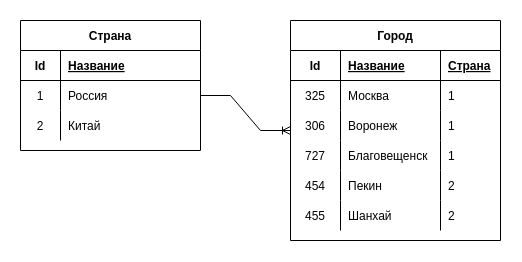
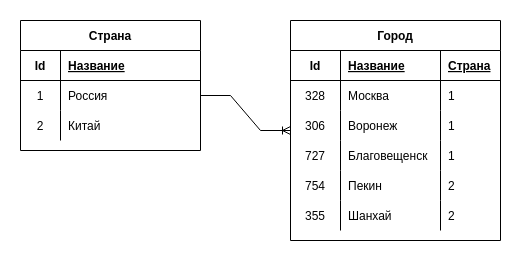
  <mxCell id="0" />
  <mxCell id="1" parent="0" />
  <mxCell id="2" value="Страна" style="shape=table;startSize=30;container=1;collapsible=1;childLayout=tableLayout;fixedRows=1;rowLines=0;fontStyle=1;align=center;resizeLast=1;" vertex="1" parent="1"><mxGeometry x="20" y="20" width="180" height="130" as="geometry" /></mxCell>
  <mxCell id="3" value="" style="shape=tableRow;horizontal=0;startSize=0;swimlaneHead=0;swimlaneBody=0;fillColor=none;collapsible=0;dropTarget=0;points=[[0,0.5],[1,0.5]];portConstraint=eastwest;top=0;left=0;right=0;bottom=1;" vertex="1" parent="2"><mxGeometry y="30" width="180" height="30" as="geometry" /></mxCell>
  <mxCell id="4" value="Id" style="shape=partialRectangle;connectable=0;fillColor=none;top=0;left=0;bottom=0;right=0;fontStyle=1;overflow=hidden;" vertex="1" parent="3"><mxGeometry width="40" height="30" as="geometry"><mxRectangle width="40" height="30" as="alternateBounds" /></mxGeometry></mxCell>
  <mxCell id="5" value="Название" style="shape=partialRectangle;connectable=0;fillColor=none;top=0;left=0;bottom=0;right=0;align=left;spacingLeft=6;fontStyle=5;overflow=hidden;" vertex="1" parent="3"><mxGeometry x="40" width="140" height="30" as="geometry"><mxRectangle width="140" height="30" as="alternateBounds" /></mxGeometry></mxCell>
  <mxCell id="6" value="" style="shape=tableRow;horizontal=0;startSize=0;swimlaneHead=0;swimlaneBody=0;fillColor=none;collapsible=0;dropTarget=0;points=[[0,0.5],[1,0.5]];portConstraint=eastwest;top=0;left=0;right=0;bottom=0;" vertex="1" parent="2"><mxGeometry y="60" width="180" height="30" as="geometry" /></mxCell>
  <mxCell id="7" value="1" style="shape=partialRectangle;connectable=0;fillColor=none;top=0;left=0;bottom=0;right=0;editable=1;overflow=hidden;" vertex="1" parent="6"><mxGeometry width="40" height="30" as="geometry"><mxRectangle width="40" height="30" as="alternateBounds" /></mxGeometry></mxCell>
  <mxCell id="8" value="Россия" style="shape=partialRectangle;connectable=0;fillColor=none;top=0;left=0;bottom=0;right=0;align=left;spacingLeft=6;overflow=hidden;" vertex="1" parent="6"><mxGeometry x="40" width="140" height="30" as="geometry"><mxRectangle width="140" height="30" as="alternateBounds" /></mxGeometry></mxCell>
  <mxCell id="9" value="" style="shape=tableRow;horizontal=0;startSize=0;swimlaneHead=0;swimlaneBody=0;fillColor=none;collapsible=0;dropTarget=0;points=[[0,0.5],[1,0.5]];portConstraint=eastwest;top=0;left=0;right=0;bottom=0;" vertex="1" parent="2"><mxGeometry y="90" width="180" height="30" as="geometry" /></mxCell>
  <mxCell id="10" value="2" style="shape=partialRectangle;connectable=0;fillColor=none;top=0;left=0;bottom=0;right=0;editable=1;overflow=hidden;" vertex="1" parent="9"><mxGeometry width="40" height="30" as="geometry"><mxRectangle width="40" height="30" as="alternateBounds" /></mxGeometry></mxCell>
  <mxCell id="11" value="Китай" style="shape=partialRectangle;connectable=0;fillColor=none;top=0;left=0;bottom=0;right=0;align=left;spacingLeft=6;overflow=hidden;" vertex="1" parent="9"><mxGeometry x="40" width="140" height="30" as="geometry"><mxRectangle width="140" height="30" as="alternateBounds" /></mxGeometry></mxCell>
  <mxCell id="12" value="Город" style="shape=table;startSize=30;container=1;collapsible=1;childLayout=tableLayout;fixedRows=1;rowLines=0;fontStyle=1;align=center;resizeLast=1;" vertex="1" parent="1"><mxGeometry x="290" y="20" width="210" height="220" as="geometry" /></mxCell>
  <mxCell id="13" value="" style="shape=tableRow;horizontal=0;startSize=0;swimlaneHead=0;swimlaneBody=0;fillColor=none;collapsible=0;dropTarget=0;points=[[0,0.5],[1,0.5]];portConstraint=eastwest;top=0;left=0;right=0;bottom=1;" vertex="1" parent="12"><mxGeometry y="30" width="210" height="30" as="geometry" /></mxCell>
  <mxCell id="14" value="Id" style="shape=partialRectangle;connectable=0;fillColor=none;top=0;left=0;bottom=0;right=0;fontStyle=1;overflow=hidden;" vertex="1" parent="13"><mxGeometry width="50" height="30" as="geometry"><mxRectangle width="50" height="30" as="alternateBounds" /></mxGeometry></mxCell>
  <mxCell id="15" value="Название" style="shape=partialRectangle;connectable=0;fillColor=none;top=0;left=0;bottom=0;right=0;align=left;spacingLeft=6;fontStyle=5;overflow=hidden;" vertex="1" parent="13"><mxGeometry x="50" width="100" height="30" as="geometry"><mxRectangle width="100" height="30" as="alternateBounds" /></mxGeometry></mxCell>
  <mxCell id="16" value="Страна" style="shape=partialRectangle;connectable=0;fillColor=none;top=0;left=0;bottom=0;right=0;align=left;spacingLeft=6;fontStyle=5;overflow=hidden;" vertex="1" parent="13"><mxGeometry x="150" width="60" height="30" as="geometry"><mxRectangle width="60" height="30" as="alternateBounds" /></mxGeometry></mxCell>
  <mxCell id="17" value="" style="shape=tableRow;horizontal=0;startSize=0;swimlaneHead=0;swimlaneBody=0;fillColor=none;collapsible=0;dropTarget=0;points=[[0,0.5],[1,0.5]];portConstraint=eastwest;top=0;left=0;right=0;bottom=0;" vertex="1" parent="12"><mxGeometry y="60" width="210" height="30" as="geometry" /></mxCell>
- <mxCell id="18" value="325" style="shape=partialRectangle;connectable=0;fillColor=none;top=0;left=0;bottom=0;right=0;editable=1;overflow=hidden;" vertex="1" parent="17"><mxGeometry width="50" height="30" as="geometry"><mxRectangle width="50" height="30" as="alternateBounds" /></mxGeometry></mxCell>
+ <mxCell id="18" value="328" style="shape=partialRectangle;connectable=0;fillColor=none;top=0;left=0;bottom=0;right=0;editable=1;overflow=hidden;" vertex="1" parent="17"><mxGeometry width="50" height="30" as="geometry"><mxRectangle width="50" height="30" as="alternateBounds" /></mxGeometry></mxCell>
  <mxCell id="19" value="Москва" style="shape=partialRectangle;connectable=0;fillColor=none;top=0;left=0;bottom=0;right=0;align=left;spacingLeft=6;overflow=hidden;" vertex="1" parent="17"><mxGeometry x="50" width="100" height="30" as="geometry"><mxRectangle width="100" height="30" as="alternateBounds" /></mxGeometry></mxCell>
  <mxCell id="20" value="1" style="shape=partialRectangle;connectable=0;fillColor=none;top=0;left=0;bottom=0;right=0;align=left;spacingLeft=6;overflow=hidden;" vertex="1" parent="17"><mxGeometry x="150" width="60" height="30" as="geometry"><mxRectangle width="60" height="30" as="alternateBounds" /></mxGeometry></mxCell>
  <mxCell id="21" style="shape=tableRow;horizontal=0;startSize=0;swimlaneHead=0;swimlaneBody=0;fillColor=none;collapsible=0;dropTarget=0;points=[[0,0.5],[1,0.5]];portConstraint=eastwest;top=0;left=0;right=0;bottom=0;" vertex="1" parent="12"><mxGeometry y="90" width="210" height="30" as="geometry" /></mxCell>
  <mxCell id="22" value="306" style="shape=partialRectangle;connectable=0;fillColor=none;top=0;left=0;bottom=0;right=0;editable=1;overflow=hidden;" vertex="1" parent="21"><mxGeometry width="50" height="30" as="geometry"><mxRectangle width="50" height="30" as="alternateBounds" /></mxGeometry></mxCell>
  <mxCell id="23" value="Воронеж" style="shape=partialRectangle;connectable=0;fillColor=none;top=0;left=0;bottom=0;right=0;align=left;spacingLeft=6;overflow=hidden;" vertex="1" parent="21"><mxGeometry x="50" width="100" height="30" as="geometry"><mxRectangle width="100" height="30" as="alternateBounds" /></mxGeometry></mxCell>
  <mxCell id="24" value="1" style="shape=partialRectangle;connectable=0;fillColor=none;top=0;left=0;bottom=0;right=0;align=left;spacingLeft=6;overflow=hidden;" vertex="1" parent="21"><mxGeometry x="150" width="60" height="30" as="geometry"><mxRectangle width="60" height="30" as="alternateBounds" /></mxGeometry></mxCell>
  <mxCell id="25" value="" style="shape=tableRow;horizontal=0;startSize=0;swimlaneHead=0;swimlaneBody=0;fillColor=none;collapsible=0;dropTarget=0;points=[[0,0.5],[1,0.5]];portConstraint=eastwest;top=0;left=0;right=0;bottom=0;" vertex="1" parent="12"><mxGeometry y="120" width="210" height="30" as="geometry" /></mxCell>
  <mxCell id="26" value="727" style="shape=partialRectangle;connectable=0;fillColor=none;top=0;left=0;bottom=0;right=0;editable=1;overflow=hidden;" vertex="1" parent="25"><mxGeometry width="50" height="30" as="geometry"><mxRectangle width="50" height="30" as="alternateBounds" /></mxGeometry></mxCell>
  <mxCell id="27" value="Благовещенск" style="shape=partialRectangle;connectable=0;fillColor=none;top=0;left=0;bottom=0;right=0;align=left;spacingLeft=6;overflow=hidden;" vertex="1" parent="25"><mxGeometry x="50" width="100" height="30" as="geometry"><mxRectangle width="100" height="30" as="alternateBounds" /></mxGeometry></mxCell>
  <mxCell id="28" value="1" style="shape=partialRectangle;connectable=0;fillColor=none;top=0;left=0;bottom=0;right=0;align=left;spacingLeft=6;overflow=hidden;" vertex="1" parent="25"><mxGeometry x="150" width="60" height="30" as="geometry"><mxRectangle width="60" height="30" as="alternateBounds" /></mxGeometry></mxCell>
  <mxCell id="29" value="" style="shape=tableRow;horizontal=0;startSize=0;swimlaneHead=0;swimlaneBody=0;fillColor=none;collapsible=0;dropTarget=0;points=[[0,0.5],[1,0.5]];portConstraint=eastwest;top=0;left=0;right=0;bottom=0;" vertex="1" parent="12"><mxGeometry y="150" width="210" height="30" as="geometry" /></mxCell>
- <mxCell id="30" value="454" style="shape=partialRectangle;connectable=0;fillColor=none;top=0;left=0;bottom=0;right=0;editable=1;overflow=hidden;" vertex="1" parent="29"><mxGeometry width="50" height="30" as="geometry"><mxRectangle width="50" height="30" as="alternateBounds" /></mxGeometry></mxCell>
+ <mxCell id="30" value="754" style="shape=partialRectangle;connectable=0;fillColor=none;top=0;left=0;bottom=0;right=0;editable=1;overflow=hidden;" vertex="1" parent="29"><mxGeometry width="50" height="30" as="geometry"><mxRectangle width="50" height="30" as="alternateBounds" /></mxGeometry></mxCell>
  <mxCell id="31" value="Пекин" style="shape=partialRectangle;connectable=0;fillColor=none;top=0;left=0;bottom=0;right=0;align=left;spacingLeft=6;overflow=hidden;" vertex="1" parent="29"><mxGeometry x="50" width="100" height="30" as="geometry"><mxRectangle width="100" height="30" as="alternateBounds" /></mxGeometry></mxCell>
  <mxCell id="32" value="2" style="shape=partialRectangle;connectable=0;fillColor=none;top=0;left=0;bottom=0;right=0;align=left;spacingLeft=6;overflow=hidden;" vertex="1" parent="29"><mxGeometry x="150" width="60" height="30" as="geometry"><mxRectangle width="60" height="30" as="alternateBounds" /></mxGeometry></mxCell>
  <mxCell id="33" style="shape=tableRow;horizontal=0;startSize=0;swimlaneHead=0;swimlaneBody=0;fillColor=none;collapsible=0;dropTarget=0;points=[[0,0.5],[1,0.5]];portConstraint=eastwest;top=0;left=0;right=0;bottom=0;" vertex="1" parent="12"><mxGeometry y="180" width="210" height="30" as="geometry" /></mxCell>
- <mxCell id="34" value="455" style="shape=partialRectangle;connectable=0;fillColor=none;top=0;left=0;bottom=0;right=0;editable=1;overflow=hidden;" vertex="1" parent="33"><mxGeometry width="50" height="30" as="geometry"><mxRectangle width="50" height="30" as="alternateBounds" /></mxGeometry></mxCell>
+ <mxCell id="34" value="355" style="shape=partialRectangle;connectable=0;fillColor=none;top=0;left=0;bottom=0;right=0;editable=1;overflow=hidden;" vertex="1" parent="33"><mxGeometry width="50" height="30" as="geometry"><mxRectangle width="50" height="30" as="alternateBounds" /></mxGeometry></mxCell>
  <mxCell id="35" value="Шанхай" style="shape=partialRectangle;connectable=0;fillColor=none;top=0;left=0;bottom=0;right=0;align=left;spacingLeft=6;overflow=hidden;" vertex="1" parent="33"><mxGeometry x="50" width="100" height="30" as="geometry"><mxRectangle width="100" height="30" as="alternateBounds" /></mxGeometry></mxCell>
  <mxCell id="36" value="2" style="shape=partialRectangle;connectable=0;fillColor=none;top=0;left=0;bottom=0;right=0;align=left;spacingLeft=6;overflow=hidden;" vertex="1" parent="33"><mxGeometry x="150" width="60" height="30" as="geometry"><mxRectangle width="60" height="30" as="alternateBounds" /></mxGeometry></mxCell>
  <mxCell id="37" value="" style="edgeStyle=entityRelationEdgeStyle;fontSize=12;html=1;endArrow=ERoneToMany;rounded=0;exitX=1;exitY=0.5;exitDx=0;exitDy=0;" edge="1" parent="1" source="6" target="12"><mxGeometry width="100" height="100" relative="1" as="geometry"><mxPoint x="300" y="150" as="sourcePoint" /><mxPoint x="400" y="50" as="targetPoint" /></mxGeometry></mxCell>
